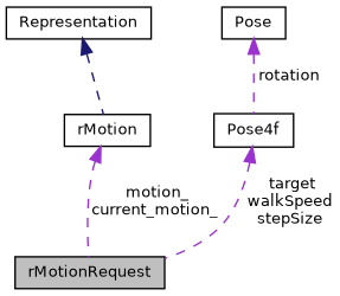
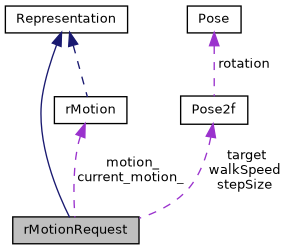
  digraph {
    node [color=black fillcolor=white fontname=Helvetica fontsize=10 shape=record style=filled]
    edge [color=darkorchid3 dir=back fontname=Helvetica fontsize=10 labelfontname=Helvetica labelfontsize=10 style=dashed]
    n1 [fillcolor=grey75 fontcolor=black height=0.2 label=rMotionRequest width=0.4]
    n2 [height=0.2 label=Representation width=0.4]
    n3 [height=0.2 label=rMotion width=0.4]
-   n4 [height=0.2 label=Pose4f width=0.4]
+   n4 [height=0.2 label=Pose2f width=0.4]
    n5 [height=0.2 label=Pose width=0.4]
+   n2 -> n1 [color=midnightblue style=solid]
    n2 -> n3 [color=midnightblue]
    n3 -> n1 [label=" motion_\ncurrent_motion_"]
    n4 -> n1 [label=" target\nwalkSpeed\nstepSize"]
    n5 -> n4 [label=" rotation"]
  }
